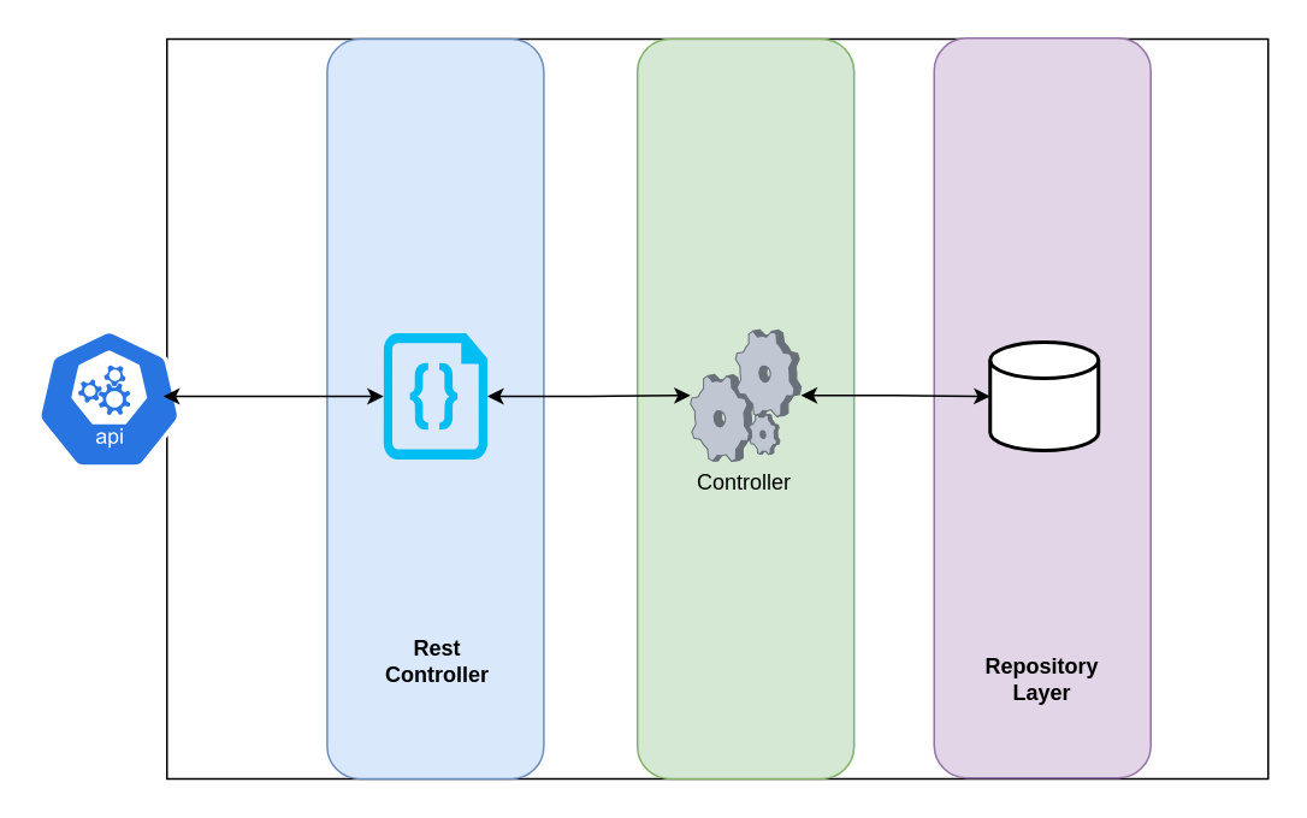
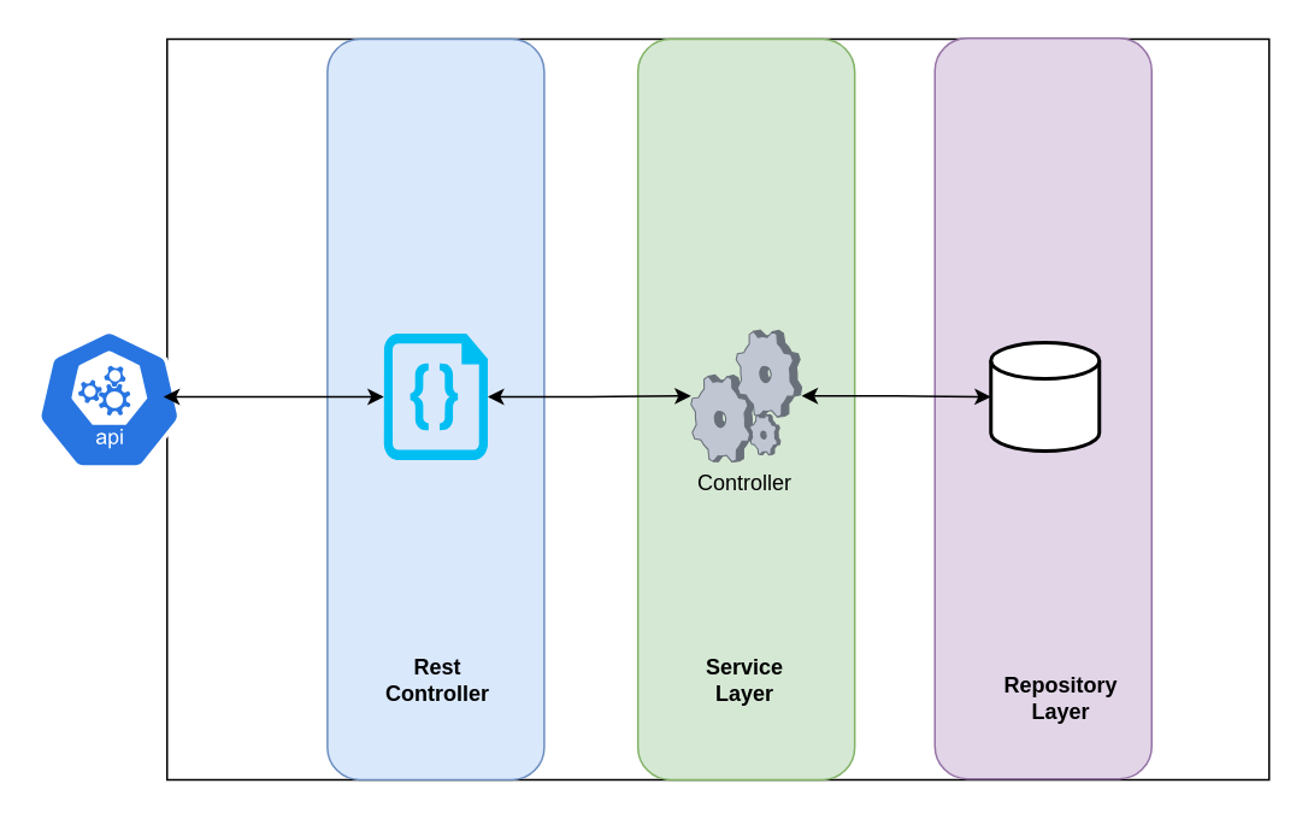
  <mxCell id="0" />
  <mxCell id="1" parent="0" />
  <mxCell id="2" value="" style="rounded=0;whiteSpace=wrap;html=1;" vertex="1" parent="1"><mxGeometry x="92" y="21" width="610" height="410" as="geometry" /></mxCell>
  <mxCell id="3" value="" style="rounded=1;whiteSpace=wrap;html=1;fillColor=#e1d5e7;strokeColor=#9673a6;" vertex="1" parent="1"><mxGeometry x="517" y="20.5" width="120" height="410" as="geometry" /></mxCell>
  <mxCell id="4" value="" style="rounded=1;whiteSpace=wrap;html=1;fillColor=#d5e8d4;strokeColor=#82b366;" vertex="1" parent="1"><mxGeometry x="352.62" y="21" width="120" height="410" as="geometry" /></mxCell>
  <mxCell id="5" value="" style="rounded=1;whiteSpace=wrap;html=1;fillColor=#dae8fc;strokeColor=#6c8ebf;" vertex="1" parent="1"><mxGeometry x="180.75" y="21" width="120" height="410" as="geometry" /></mxCell>
  <mxCell id="6" value="" style="sketch=0;html=1;dashed=0;whitespace=wrap;fillColor=#2875E2;strokeColor=#ffffff;points=[[0.005,0.63,0],[0.1,0.2,0],[0.9,0.2,0],[0.5,0,0],[0.995,0.63,0],[0.72,0.99,0],[0.5,1,0],[0.28,0.99,0]];shape=mxgraph.kubernetes.icon;prIcon=api" vertex="1" parent="1"><mxGeometry x="20" y="175.5" width="80" height="90" as="geometry" /></mxCell>
  <mxCell id="7" style="edgeStyle=orthogonalEdgeStyle;rounded=0;orthogonalLoop=1;jettySize=auto;html=1;entryX=0.875;entryY=0.483;entryDx=0;entryDy=0;entryPerimeter=0;startArrow=classic;startFill=1;" edge="1" parent="1" source="9" target="6"><mxGeometry relative="1" as="geometry" /></mxCell>
  <mxCell id="8" style="edgeStyle=orthogonalEdgeStyle;rounded=0;orthogonalLoop=1;jettySize=auto;html=1;exitX=1;exitY=0.5;exitDx=0;exitDy=0;exitPerimeter=0;startArrow=classic;startFill=1;" edge="1" parent="1" source="9" target="11"><mxGeometry relative="1" as="geometry" /></mxCell>
  <mxCell id="9" value="" style="verticalLabelPosition=bottom;html=1;verticalAlign=top;align=center;strokeColor=none;fillColor=#00BEF2;shape=mxgraph.azure.code_file;pointerEvents=1;" vertex="1" parent="1"><mxGeometry x="212" y="184" width="57.5" height="70" as="geometry" /></mxCell>
  <mxCell id="10" style="edgeStyle=orthogonalEdgeStyle;rounded=0;orthogonalLoop=1;jettySize=auto;html=1;entryX=0;entryY=0.5;entryDx=0;entryDy=0;entryPerimeter=0;startArrow=classic;startFill=1;" edge="1" parent="1" source="11" target="12"><mxGeometry relative="1" as="geometry" /></mxCell>
  <mxCell id="11" value="" style="verticalLabelPosition=bottom;sketch=0;aspect=fixed;html=1;verticalAlign=top;strokeColor=none;align=center;outlineConnect=0;shape=mxgraph.citrix.process;" vertex="1" parent="1"><mxGeometry x="382" y="182" width="61.23" height="73" as="geometry" /></mxCell>
  <mxCell id="12" value="" style="strokeWidth=2;html=1;shape=mxgraph.flowchart.database;whiteSpace=wrap;" vertex="1" parent="1"><mxGeometry x="548" y="189" width="60" height="60" as="geometry" /></mxCell>
- <mxCell id="13" value="Rest Controller" style="text;html=1;strokeColor=none;fillColor=none;align=center;verticalAlign=middle;whiteSpace=wrap;rounded=0;fontStyle=1" vertex="1" parent="1"><mxGeometry x="212" y="351" width="60" height="30" as="geometry" /></mxCell>
+ <mxCell id="13" value="Rest Controller" style="text;html=1;strokeColor=none;fillColor=none;align=center;verticalAlign=middle;whiteSpace=wrap;rounded=0;fontStyle=1" vertex="1" parent="1"><mxGeometry x="212" y="361" width="60" height="30" as="geometry" /></mxCell>
+ <mxCell id="14" value="Service Layer" style="text;html=1;strokeColor=none;fillColor=none;align=center;verticalAlign=middle;whiteSpace=wrap;rounded=0;fontStyle=1" vertex="1" parent="1"><mxGeometry x="382" y="361" width="60" height="30" as="geometry" /></mxCell>
  <mxCell id="15" value="Controller" style="text;html=1;strokeColor=none;fillColor=none;align=center;verticalAlign=middle;whiteSpace=wrap;rounded=0;" vertex="1" parent="1"><mxGeometry x="382" y="252" width="60" height="30" as="geometry" /></mxCell>
- <mxCell id="16" value="&lt;b&gt;Repository Layer&lt;/b&gt;" style="text;html=1;strokeColor=none;fillColor=none;align=center;verticalAlign=middle;whiteSpace=wrap;rounded=0;" vertex="1" parent="1"><mxGeometry x="547" y="361" width="60" height="30" as="geometry" /></mxCell>
+ <mxCell id="16" value="&lt;b&gt;Repository Layer&lt;/b&gt;" style="text;html=1;strokeColor=none;fillColor=none;align=center;verticalAlign=middle;whiteSpace=wrap;rounded=0;" vertex="1" parent="1"><mxGeometry x="557" y="371" width="60" height="30" as="geometry" /></mxCell>
